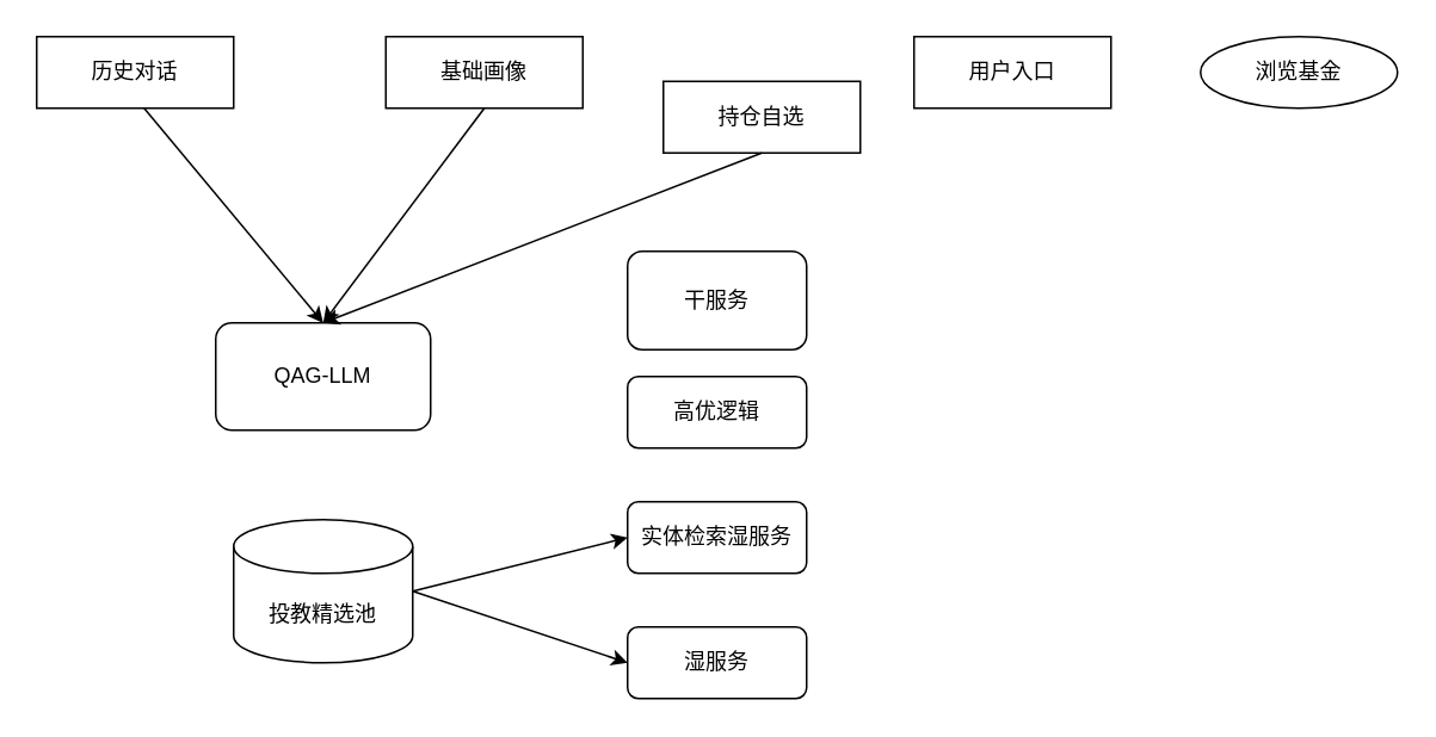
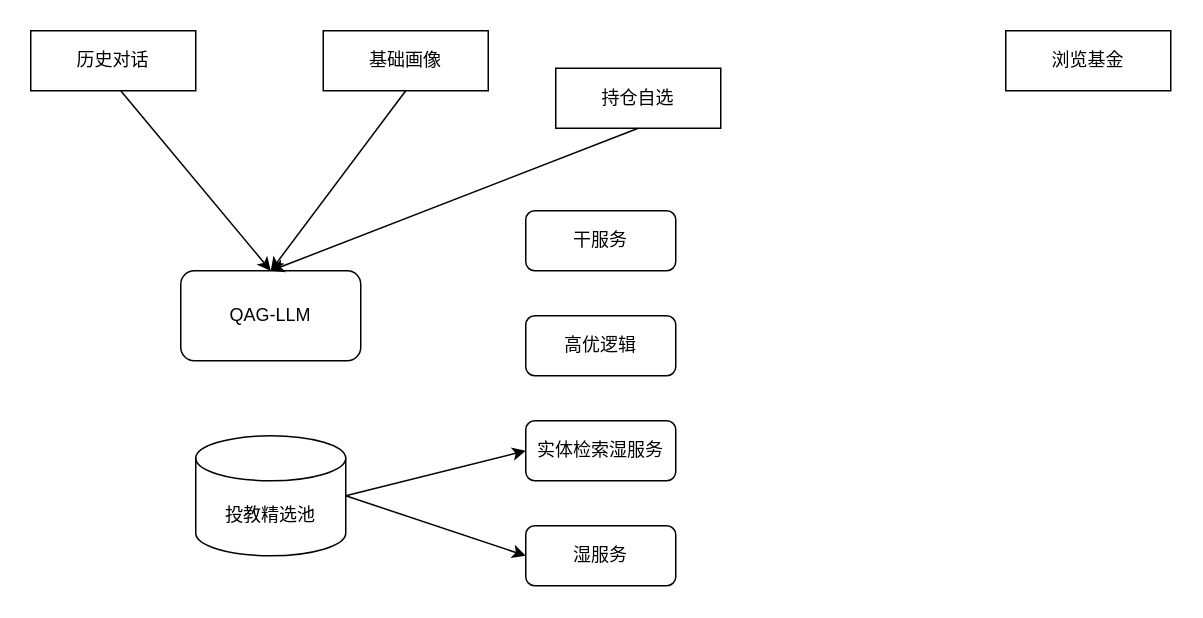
  <mxCell id="0" />
  <mxCell id="1" parent="0" />
  <mxCell id="2" value="历史对话" style="rounded=0;whiteSpace=wrap;html=1;" vertex="1" parent="1"><mxGeometry x="20" y="20" width="110" height="40" as="geometry" /></mxCell>
  <mxCell id="3" value="持仓自选" style="rounded=0;whiteSpace=wrap;html=1;" vertex="1" parent="1"><mxGeometry x="370" y="45" width="110" height="40" as="geometry" /></mxCell>
  <mxCell id="4" value="基础画像" style="rounded=0;whiteSpace=wrap;html=1;" vertex="1" parent="1"><mxGeometry x="215" y="20" width="110" height="40" as="geometry" /></mxCell>
- <mxCell id="5" value="用户入口" style="rounded=0;whiteSpace=wrap;html=1;" vertex="1" parent="1"><mxGeometry x="510" y="20" width="110" height="40" as="geometry" /></mxCell>
- <mxCell id="6" value="浏览基金" style="ellipse;whiteSpace=wrap;html=1;" vertex="1" parent="1"><mxGeometry x="670" y="20" width="110" height="40" as="geometry" /></mxCell>
+ <mxCell id="6" value="浏览基金" style="rounded=0;whiteSpace=wrap;html=1;" vertex="1" parent="1"><mxGeometry x="670" y="20" width="110" height="40" as="geometry" /></mxCell>
  <mxCell id="7" value="QAG-LLM" style="rounded=1;whiteSpace=wrap;html=1;" vertex="1" parent="1"><mxGeometry x="120" y="180" width="120" height="60" as="geometry" /></mxCell>
  <mxCell id="8" value="投教精选池" style="shape=cylinder3;whiteSpace=wrap;html=1;boundedLbl=1;backgroundOutline=1;size=15;" vertex="1" parent="1"><mxGeometry x="130" y="290" width="100" height="80" as="geometry" /></mxCell>
  <mxCell id="9" value="湿服务" style="rounded=1;whiteSpace=wrap;html=1;" vertex="1" parent="1"><mxGeometry x="350" y="350" width="100" height="40" as="geometry" /></mxCell>
  <mxCell id="10" value="实体检索湿服务" style="rounded=1;whiteSpace=wrap;html=1;" vertex="1" parent="1"><mxGeometry x="350" y="280" width="100" height="40" as="geometry" /></mxCell>
- <mxCell id="11" value="干服务" style="rounded=1;whiteSpace=wrap;html=1;" vertex="1" parent="1"><mxGeometry x="350" y="140" width="100" height="55" as="geometry" /></mxCell>
+ <mxCell id="11" value="干服务" style="rounded=1;whiteSpace=wrap;html=1;" vertex="1" parent="1"><mxGeometry x="350" y="140" width="100" height="40" as="geometry" /></mxCell>
  <mxCell id="12" value="高优逻辑" style="rounded=1;whiteSpace=wrap;html=1;" vertex="1" parent="1"><mxGeometry x="350" y="210" width="100" height="40" as="geometry" /></mxCell>
  <mxCell id="13" value="" style="endArrow=classic;html=1;rounded=0;entryX=0.5;entryY=0;entryDx=0;entryDy=0;" edge="1" parent="1" target="7"><mxGeometry width="50" height="50" relative="1" as="geometry"><mxPoint x="80" y="60" as="sourcePoint" /><mxPoint x="130" y="10" as="targetPoint" /></mxGeometry></mxCell>
  <mxCell id="14" value="" style="endArrow=classic;html=1;rounded=0;exitX=0.5;exitY=1;exitDx=0;exitDy=0;" edge="1" parent="1" source="4"><mxGeometry width="50" height="50" relative="1" as="geometry"><mxPoint x="230" y="60" as="sourcePoint" /><mxPoint x="180" y="180" as="targetPoint" /></mxGeometry></mxCell>
  <mxCell id="15" value="" style="endArrow=classic;html=1;rounded=0;exitX=0.5;exitY=1;exitDx=0;exitDy=0;" edge="1" parent="1" source="3"><mxGeometry width="50" height="50" relative="1" as="geometry"><mxPoint x="245" y="70" as="sourcePoint" /><mxPoint x="180" y="180" as="targetPoint" /></mxGeometry></mxCell>
  <mxCell id="16" value="" style="endArrow=classic;html=1;rounded=0;entryX=0;entryY=0.5;entryDx=0;entryDy=0;" edge="1" parent="1" target="10"><mxGeometry width="50" height="50" relative="1" as="geometry"><mxPoint x="230" y="330" as="sourcePoint" /><mxPoint x="280" y="280" as="targetPoint" /></mxGeometry></mxCell>
  <mxCell id="17" value="" style="endArrow=classic;html=1;rounded=0;entryX=0;entryY=0.5;entryDx=0;entryDy=0;" edge="1" parent="1" target="9"><mxGeometry width="50" height="50" relative="1" as="geometry"><mxPoint x="230" y="330" as="sourcePoint" /><mxPoint x="280" y="280" as="targetPoint" /></mxGeometry></mxCell>
